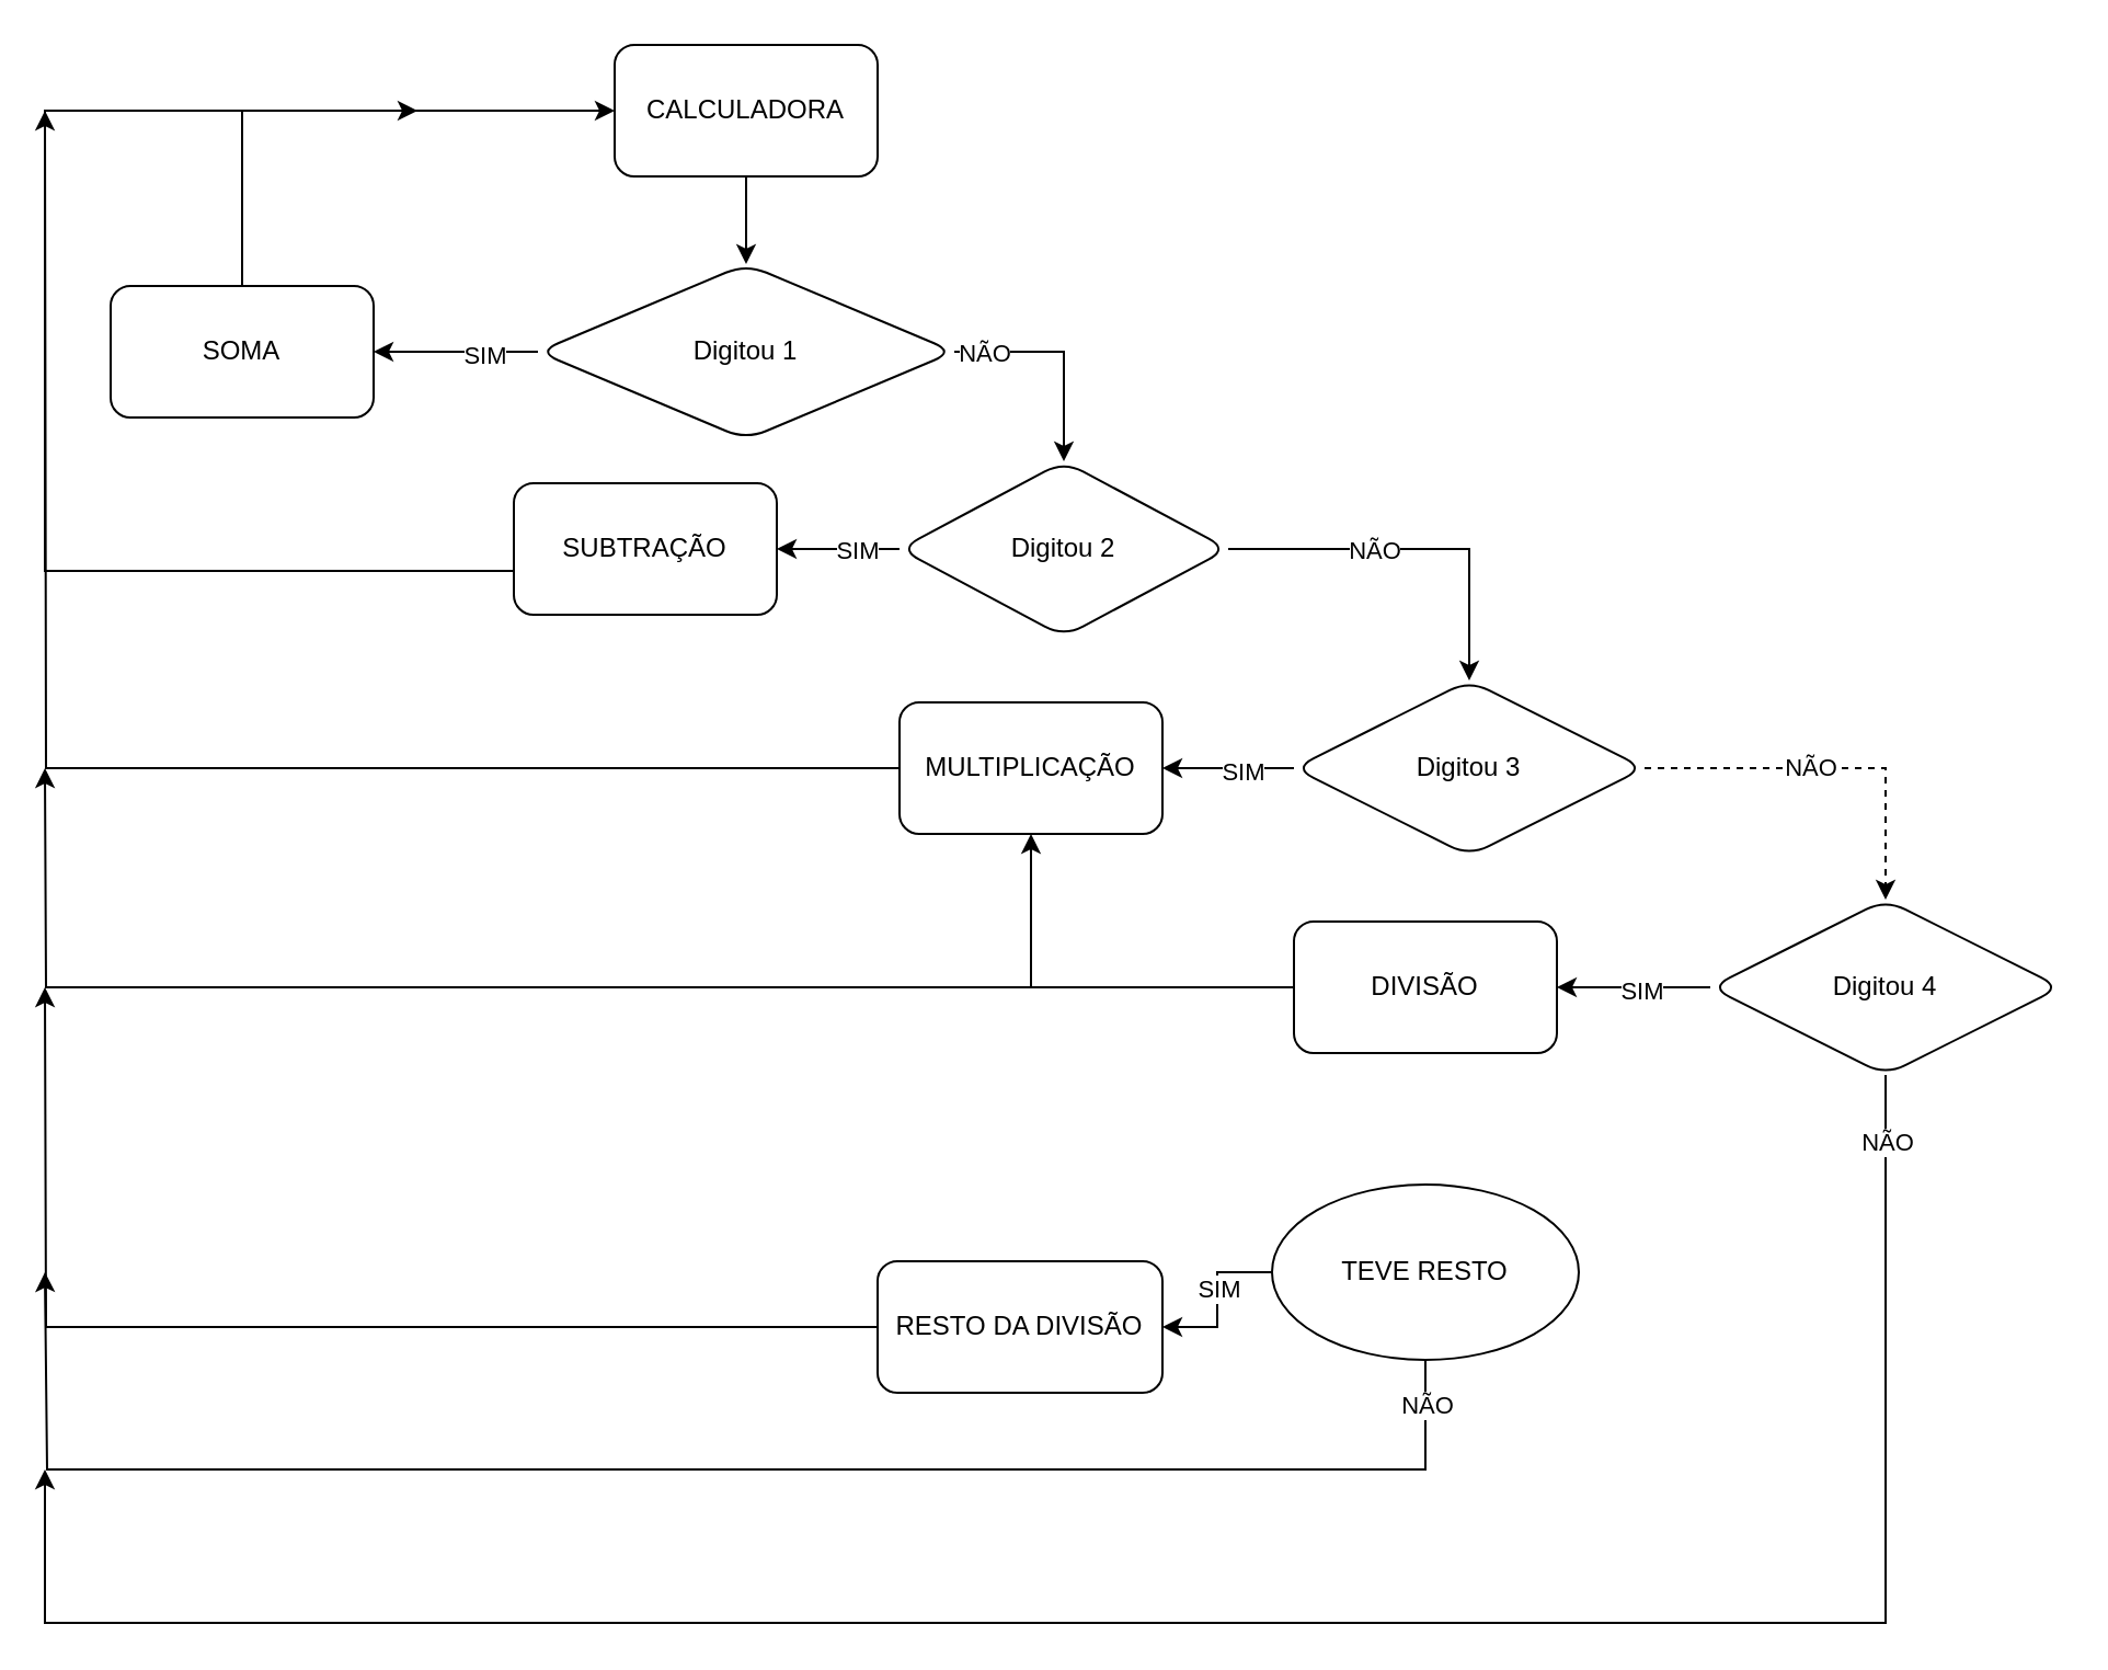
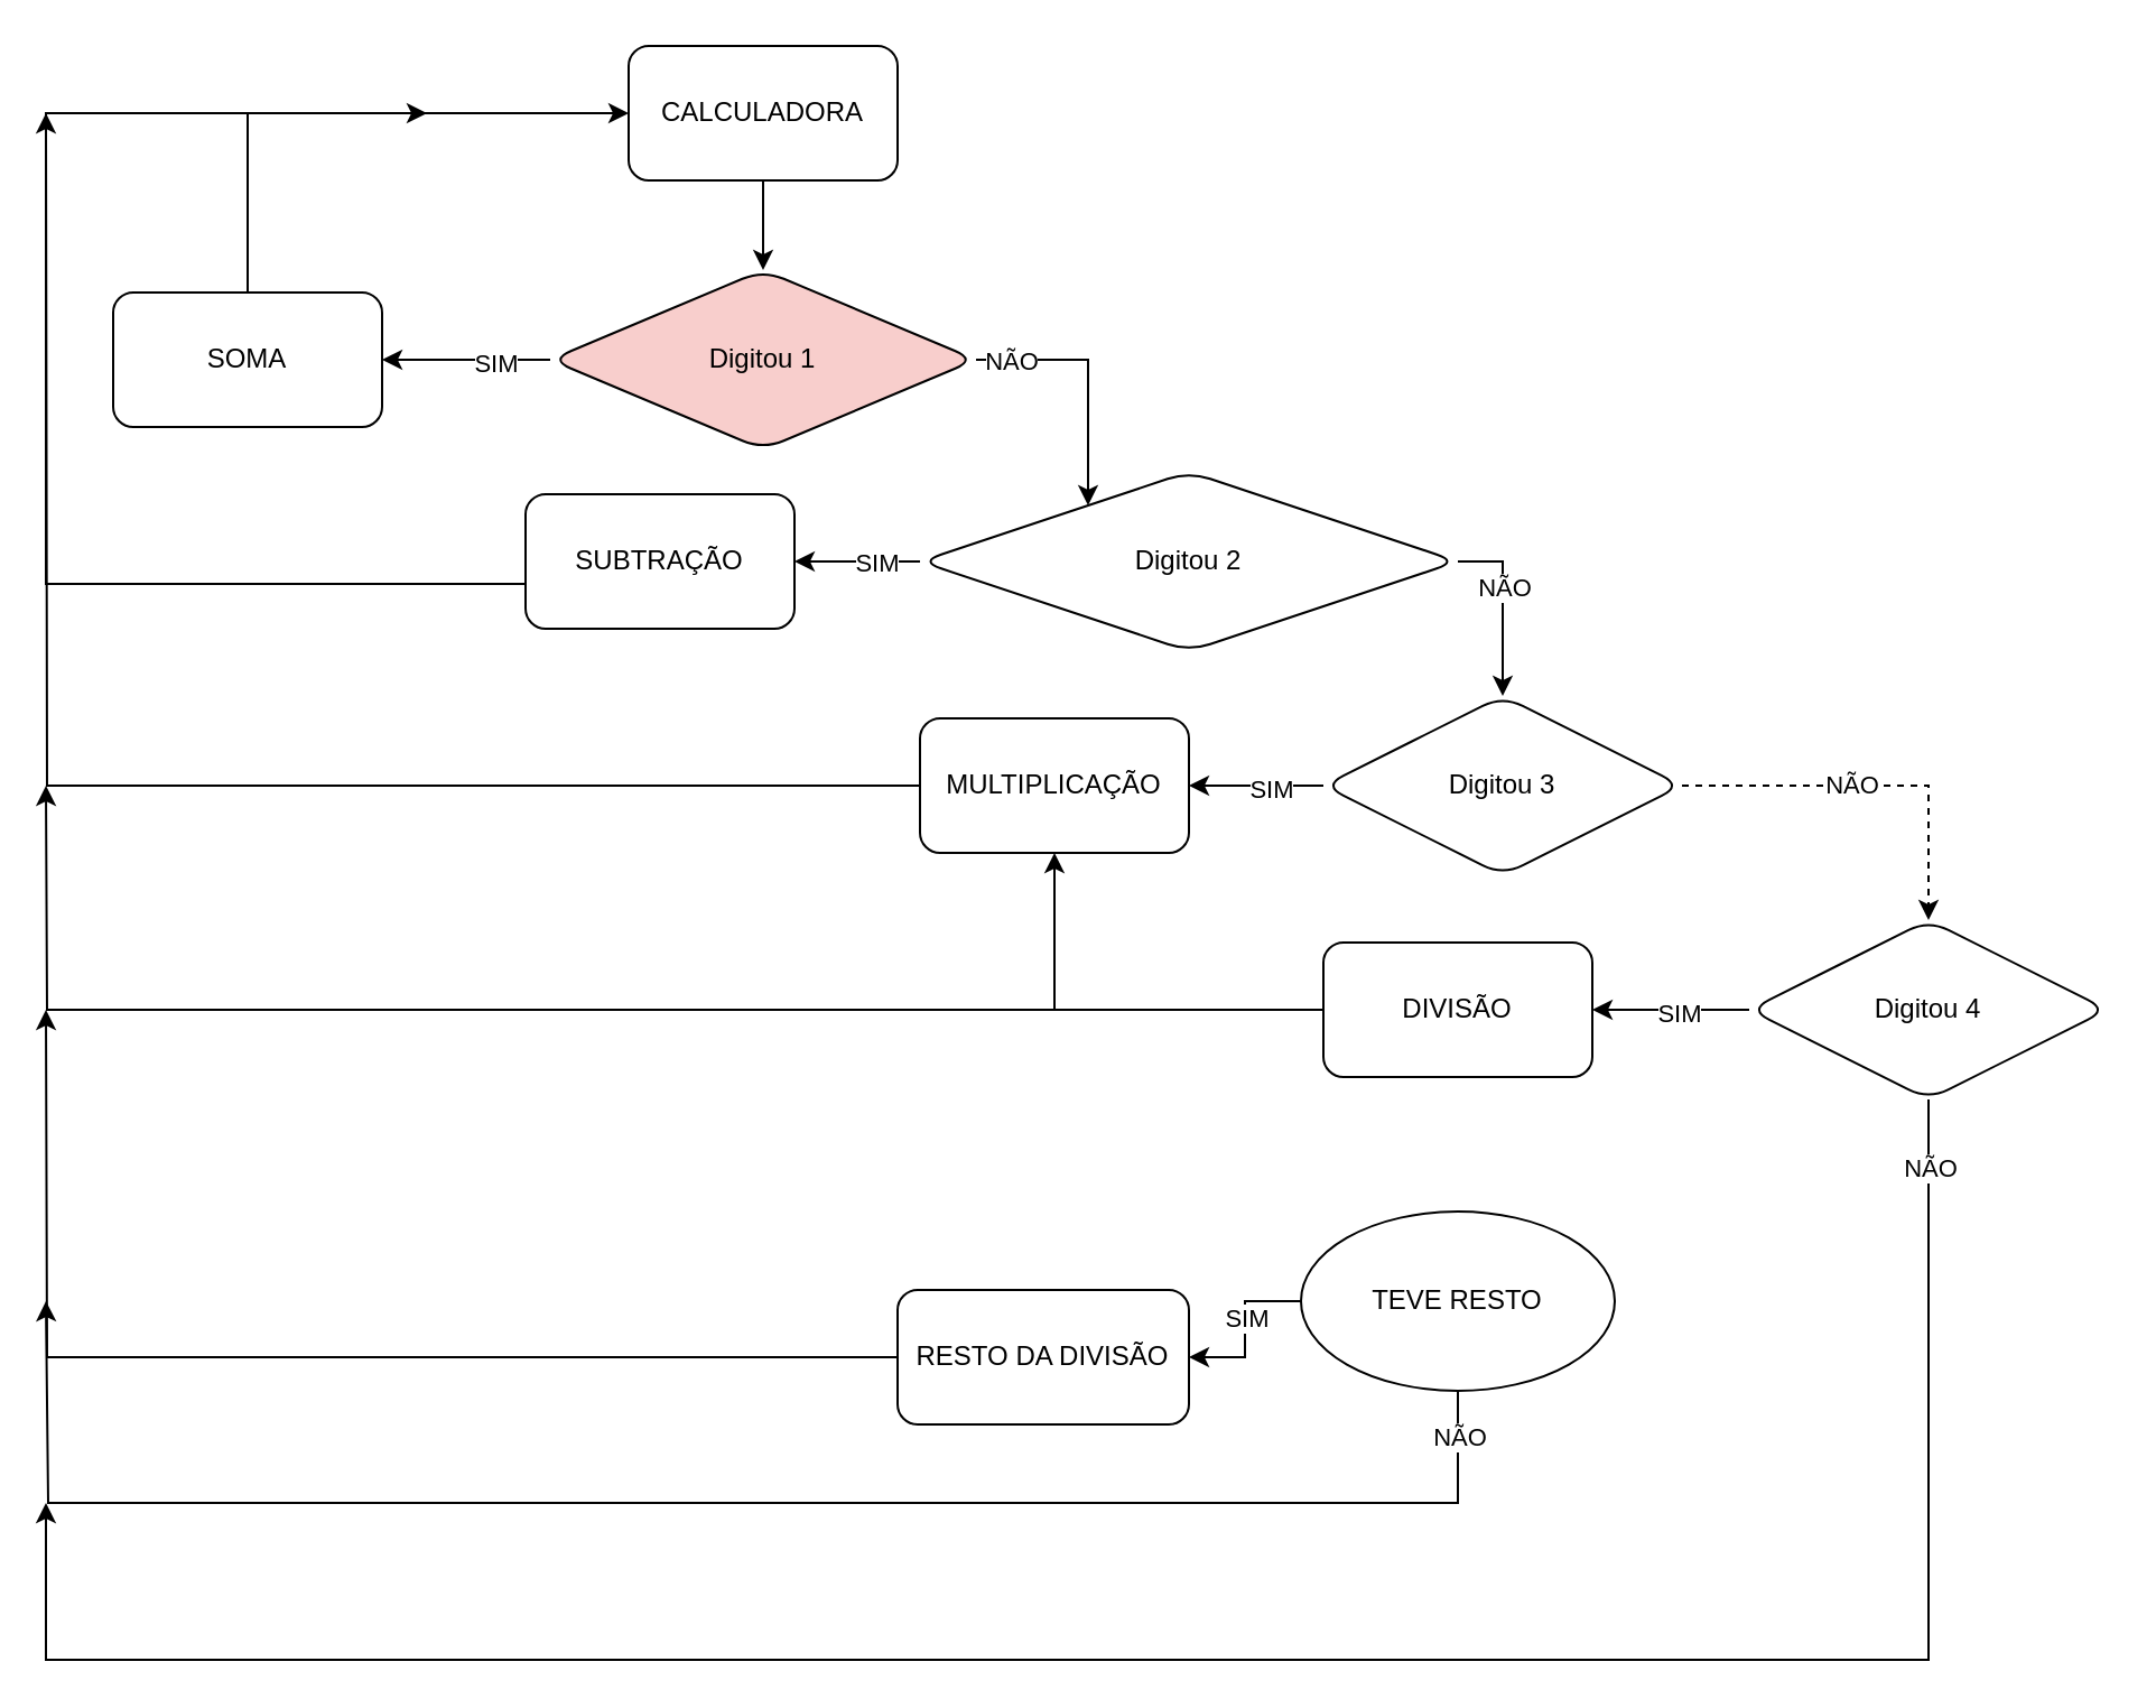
  <mxCell id="0" />
  <mxCell id="1" parent="0" />
  <mxCell id="2" value="" style="edgeStyle=orthogonalEdgeStyle;rounded=0;orthogonalLoop=1;jettySize=auto;html=1;" edge="1" parent="1" source="3" target="8"><mxGeometry relative="1" as="geometry" /></mxCell>
  <mxCell id="3" value="CALCULADORA" style="rounded=1;whiteSpace=wrap;html=1;" vertex="1" parent="1"><mxGeometry x="280" y="20" width="120" height="60" as="geometry" /></mxCell>
  <mxCell id="4" value="" style="edgeStyle=orthogonalEdgeStyle;rounded=0;orthogonalLoop=1;jettySize=auto;html=1;" edge="1" parent="1" source="8" target="10"><mxGeometry relative="1" as="geometry"><Array as="points"><mxPoint x="210" y="160" /><mxPoint x="210" y="160" /></Array></mxGeometry></mxCell>
  <mxCell id="5" value="SIM" style="edgeLabel;html=1;align=center;verticalAlign=middle;resizable=0;points=[];" vertex="1" connectable="0" parent="4"><mxGeometry x="-0.339" y="1" relative="1" as="geometry"><mxPoint as="offset" /></mxGeometry></mxCell>
  <mxCell id="6" value="" style="edgeStyle=orthogonalEdgeStyle;rounded=0;orthogonalLoop=1;jettySize=auto;html=1;" edge="1" parent="1" source="8" target="15"><mxGeometry relative="1" as="geometry"><Array as="points"><mxPoint x="485" y="160" /></Array></mxGeometry></mxCell>
  <mxCell id="7" value="NÃO" style="edgeLabel;html=1;align=center;verticalAlign=middle;resizable=0;points=[];" vertex="1" connectable="0" parent="6"><mxGeometry x="-0.735" relative="1" as="geometry"><mxPoint as="offset" /></mxGeometry></mxCell>
- <mxCell id="8" value="Digitou 1" style="rhombus;whiteSpace=wrap;html=1;rounded=1;" vertex="1" parent="1"><mxGeometry x="245" y="120" width="190" height="80" as="geometry" /></mxCell>
+ <mxCell id="8" value="Digitou 1" style="rhombus;whiteSpace=wrap;html=1;rounded=1;fillColor=#f8cecc;" vertex="1" parent="1"><mxGeometry x="245" y="120" width="190" height="80" as="geometry" /></mxCell>
  <mxCell id="9" style="edgeStyle=orthogonalEdgeStyle;rounded=0;orthogonalLoop=1;jettySize=auto;html=1;entryX=0;entryY=0.5;entryDx=0;entryDy=0;" edge="1" parent="1" source="10" target="3"><mxGeometry relative="1" as="geometry"><Array as="points"><mxPoint x="110" y="50" /></Array></mxGeometry></mxCell>
  <mxCell id="10" value="SOMA" style="whiteSpace=wrap;html=1;rounded=1;" vertex="1" parent="1"><mxGeometry x="50" y="130" width="120" height="60" as="geometry" /></mxCell>
  <mxCell id="11" value="" style="edgeStyle=orthogonalEdgeStyle;rounded=0;orthogonalLoop=1;jettySize=auto;html=1;" edge="1" parent="1" source="15" target="17"><mxGeometry relative="1" as="geometry" /></mxCell>
  <mxCell id="12" value="SIM" style="edgeLabel;html=1;align=center;verticalAlign=middle;resizable=0;points=[];" vertex="1" connectable="0" parent="11"><mxGeometry x="-0.288" relative="1" as="geometry"><mxPoint as="offset" /></mxGeometry></mxCell>
  <mxCell id="13" value="" style="edgeStyle=orthogonalEdgeStyle;rounded=0;orthogonalLoop=1;jettySize=auto;html=1;" edge="1" parent="1" source="15" target="22"><mxGeometry relative="1" as="geometry"><Array as="points"><mxPoint x="670" y="250" /></Array></mxGeometry></mxCell>
  <mxCell id="14" value="NÃO" style="edgeLabel;html=1;align=center;verticalAlign=middle;resizable=0;points=[];" vertex="1" connectable="0" parent="13"><mxGeometry x="-0.227" relative="1" as="geometry"><mxPoint as="offset" /></mxGeometry></mxCell>
- <mxCell id="15" value="Digitou 2" style="rhombus;whiteSpace=wrap;html=1;rounded=1;" vertex="1" parent="1"><mxGeometry x="410" y="210" width="150" height="80" as="geometry" /></mxCell>
+ <mxCell id="15" value="Digitou 2" style="rhombus;whiteSpace=wrap;html=1;rounded=1;" vertex="1" parent="1"><mxGeometry x="410" y="210" width="240" height="80" as="geometry" /></mxCell>
  <mxCell id="16" style="edgeStyle=orthogonalEdgeStyle;rounded=0;orthogonalLoop=1;jettySize=auto;html=1;" edge="1" parent="1" source="17"><mxGeometry relative="1" as="geometry"><mxPoint x="190" y="50" as="targetPoint" /><Array as="points"><mxPoint x="20" y="260" /><mxPoint x="20" y="50" /></Array></mxGeometry></mxCell>
  <mxCell id="17" value="SUBTRAÇÃO" style="whiteSpace=wrap;html=1;rounded=1;" vertex="1" parent="1"><mxGeometry x="234" y="220" width="120" height="60" as="geometry" /></mxCell>
  <mxCell id="18" value="" style="edgeStyle=orthogonalEdgeStyle;rounded=0;orthogonalLoop=1;jettySize=auto;html=1;" edge="1" parent="1" source="22" target="24"><mxGeometry relative="1" as="geometry" /></mxCell>
  <mxCell id="19" value="SIM" style="edgeLabel;html=1;align=center;verticalAlign=middle;resizable=0;points=[];" vertex="1" connectable="0" parent="18"><mxGeometry x="-0.184" y="1" relative="1" as="geometry"><mxPoint as="offset" /></mxGeometry></mxCell>
  <mxCell id="20" value="" style="edgeStyle=orthogonalEdgeStyle;rounded=0;orthogonalLoop=1;jettySize=auto;html=1;dashed=1;" edge="1" parent="1" source="22" target="29"><mxGeometry relative="1" as="geometry" /></mxCell>
  <mxCell id="21" value="NÃO" style="edgeLabel;html=1;align=center;verticalAlign=middle;resizable=0;points=[];" vertex="1" connectable="0" parent="20"><mxGeometry x="-0.114" y="1" relative="1" as="geometry"><mxPoint as="offset" /></mxGeometry></mxCell>
  <mxCell id="22" value="Digitou 3" style="rhombus;whiteSpace=wrap;html=1;rounded=1;" vertex="1" parent="1"><mxGeometry x="590" y="310" width="160" height="80" as="geometry" /></mxCell>
  <mxCell id="23" style="edgeStyle=orthogonalEdgeStyle;rounded=0;orthogonalLoop=1;jettySize=auto;html=1;" edge="1" parent="1" source="24"><mxGeometry relative="1" as="geometry"><mxPoint x="20" y="50" as="targetPoint" /></mxGeometry></mxCell>
  <mxCell id="24" value="MULTIPLICAÇÃO" style="whiteSpace=wrap;html=1;rounded=1;" vertex="1" parent="1"><mxGeometry x="410" y="320" width="120" height="60" as="geometry" /></mxCell>
  <mxCell id="25" value="" style="edgeStyle=orthogonalEdgeStyle;rounded=0;orthogonalLoop=1;jettySize=auto;html=1;" edge="1" parent="1" source="29" target="32"><mxGeometry relative="1" as="geometry" /></mxCell>
  <mxCell id="26" value="SIM" style="edgeLabel;html=1;align=center;verticalAlign=middle;resizable=0;points=[];" vertex="1" connectable="0" parent="25"><mxGeometry x="-0.08" y="1" relative="1" as="geometry"><mxPoint as="offset" /></mxGeometry></mxCell>
  <mxCell id="27" value="" style="edgeStyle=orthogonalEdgeStyle;rounded=0;orthogonalLoop=1;jettySize=auto;html=1;" edge="1" parent="1" source="29"><mxGeometry relative="1" as="geometry"><mxPoint x="20" y="670" as="targetPoint" /><Array as="points"><mxPoint x="860" y="740" /></Array></mxGeometry></mxCell>
  <mxCell id="28" value="NÃO" style="edgeLabel;html=1;align=center;verticalAlign=middle;resizable=0;points=[];" vertex="1" connectable="0" parent="27"><mxGeometry x="-0.1" y="1" relative="1" as="geometry"><mxPoint x="272" y="-221" as="offset" /></mxGeometry></mxCell>
  <mxCell id="29" value="Digitou 4" style="rhombus;whiteSpace=wrap;html=1;rounded=1;" vertex="1" parent="1"><mxGeometry x="780" y="410" width="160" height="80" as="geometry" /></mxCell>
  <mxCell id="30" style="edgeStyle=orthogonalEdgeStyle;rounded=0;orthogonalLoop=1;jettySize=auto;html=1;" edge="1" parent="1" source="32"><mxGeometry relative="1" as="geometry"><mxPoint x="20" y="350" as="targetPoint" /></mxGeometry></mxCell>
  <mxCell id="31" value="" style="edgeStyle=orthogonalEdgeStyle;rounded=0;orthogonalLoop=1;jettySize=auto;html=1;" edge="1" parent="1" source="32" target="24"><mxGeometry relative="1" as="geometry" /></mxCell>
  <mxCell id="32" value="DIVISÃO" style="whiteSpace=wrap;html=1;rounded=1;" vertex="1" parent="1"><mxGeometry x="590" y="420" width="120" height="60" as="geometry" /></mxCell>
  <mxCell id="33" value="" style="edgeStyle=orthogonalEdgeStyle;rounded=0;orthogonalLoop=1;jettySize=auto;html=1;" edge="1" parent="1" source="37" target="39"><mxGeometry relative="1" as="geometry" /></mxCell>
  <mxCell id="34" value="SIM" style="edgeLabel;html=1;align=center;verticalAlign=middle;resizable=0;points=[];" vertex="1" connectable="0" parent="33"><mxGeometry x="-0.16" relative="1" as="geometry"><mxPoint as="offset" /></mxGeometry></mxCell>
  <mxCell id="35" style="edgeStyle=orthogonalEdgeStyle;rounded=0;orthogonalLoop=1;jettySize=auto;html=1;" edge="1" parent="1" source="37"><mxGeometry relative="1" as="geometry"><mxPoint x="20" y="580" as="targetPoint" /><Array as="points"><mxPoint x="650" y="670" /><mxPoint x="21" y="670" /></Array></mxGeometry></mxCell>
  <mxCell id="36" value="NÃO" style="edgeLabel;html=1;align=center;verticalAlign=middle;resizable=0;points=[];" vertex="1" connectable="0" parent="35"><mxGeometry x="-0.436" relative="1" as="geometry"><mxPoint x="167" y="-30" as="offset" /></mxGeometry></mxCell>
  <mxCell id="37" value="TEVE RESTO" style="ellipse;whiteSpace=wrap;html=1;" vertex="1" parent="1"><mxGeometry x="580" y="540" width="140" height="80" as="geometry" /></mxCell>
  <mxCell id="38" style="edgeStyle=orthogonalEdgeStyle;rounded=0;orthogonalLoop=1;jettySize=auto;html=1;" edge="1" parent="1" source="39"><mxGeometry relative="1" as="geometry"><mxPoint x="20" y="450" as="targetPoint" /></mxGeometry></mxCell>
  <mxCell id="39" value="RESTO DA DIVISÃO" style="whiteSpace=wrap;html=1;rounded=1;" vertex="1" parent="1"><mxGeometry x="400" y="575" width="130" height="60" as="geometry" /></mxCell>
